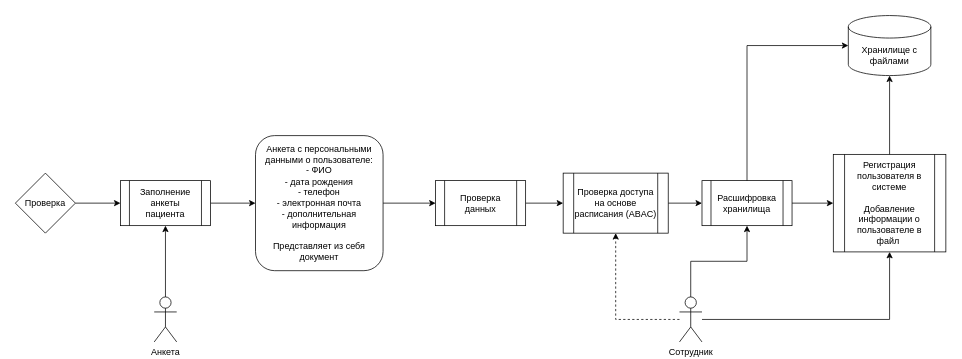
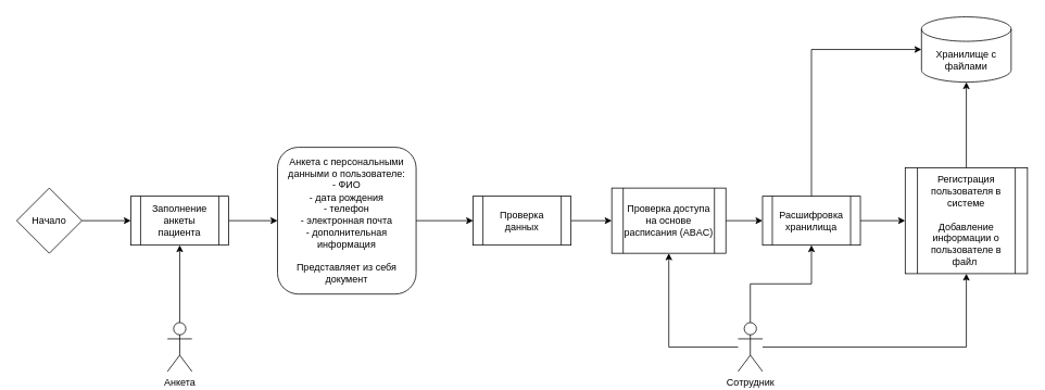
  <mxCell id="0" />
  <mxCell id="1" parent="0" />
  <mxCell id="2" style="edgeStyle=orthogonalEdgeStyle;rounded=0;orthogonalLoop=1;jettySize=auto;html=1;exitX=1;exitY=0.5;exitDx=0;exitDy=0;entryX=0;entryY=0.5;entryDx=0;entryDy=0;" edge="1" parent="1" source="14" target="16"><mxGeometry relative="1" as="geometry"><mxPoint x="440" y="90" as="sourcePoint" /></mxGeometry></mxCell>
  <mxCell id="3" style="edgeStyle=orthogonalEdgeStyle;rounded=0;orthogonalLoop=1;jettySize=auto;html=1;entryX=0;entryY=0.5;entryDx=0;entryDy=0;" edge="1" parent="1" source="4" target="20"><mxGeometry relative="1" as="geometry" /></mxCell>
  <mxCell id="4" value="Проверка данных" style="shape=process;whiteSpace=wrap;html=1;backgroundOutline=1;" vertex="1" parent="1"><mxGeometry x="580" y="240" width="120" height="60" as="geometry" /></mxCell>
  <mxCell id="5" style="edgeStyle=orthogonalEdgeStyle;rounded=0;orthogonalLoop=1;jettySize=auto;html=1;entryX=0.5;entryY=1;entryDx=0;entryDy=0;" edge="1" parent="1" source="6" target="14"><mxGeometry relative="1" as="geometry"><mxPoint x="300" y="415" as="targetPoint" /></mxGeometry></mxCell>
  <mxCell id="6" value="Анкета" style="shape=umlActor;verticalLabelPosition=bottom;verticalAlign=top;html=1;outlineConnect=0;" vertex="1" parent="1"><mxGeometry x="205" y="395" width="30" height="60" as="geometry" /></mxCell>
  <mxCell id="7" style="edgeStyle=orthogonalEdgeStyle;rounded=0;orthogonalLoop=1;jettySize=auto;html=1;" edge="1" parent="1" source="10" target="22"><mxGeometry relative="1" as="geometry" /></mxCell>
  <mxCell id="8" style="edgeStyle=orthogonalEdgeStyle;rounded=0;orthogonalLoop=1;jettySize=auto;html=1;" edge="1" parent="1" source="10" target="11"><mxGeometry relative="1" as="geometry" /></mxCell>
- <mxCell id="9" style="edgeStyle=orthogonalEdgeStyle;rounded=0;orthogonalLoop=1;jettySize=auto;html=1;entryX=0.5;entryY=1;entryDx=0;entryDy=0;dashed=1;" edge="1" parent="1" source="10" target="20"><mxGeometry relative="1" as="geometry" /></mxCell>
+ <mxCell id="9" style="edgeStyle=orthogonalEdgeStyle;rounded=0;orthogonalLoop=1;jettySize=auto;html=1;entryX=0.5;entryY=1;entryDx=0;entryDy=0;" edge="1" parent="1" source="10" target="20"><mxGeometry relative="1" as="geometry" /></mxCell>
  <mxCell id="10" value="&lt;span style=&quot;text-wrap-mode: wrap;&quot;&gt;Сотрудник ресепшена&lt;/span&gt;" style="shape=umlActor;verticalLabelPosition=bottom;verticalAlign=top;html=1;outlineConnect=0;" vertex="1" parent="1"><mxGeometry x="905" y="395" width="30" height="60" as="geometry" /></mxCell>
  <mxCell id="11" value="Регистрация пользователя в системе&lt;br&gt;&lt;br&gt;Добавление информации о пользователе в файл&amp;nbsp;" style="shape=process;whiteSpace=wrap;html=1;backgroundOutline=1;" vertex="1" parent="1"><mxGeometry x="1110" y="205" width="150" height="130" as="geometry" /></mxCell>
  <mxCell id="12" value="Хранилище с файлами" style="shape=cylinder3;whiteSpace=wrap;html=1;boundedLbl=1;backgroundOutline=1;size=15;" vertex="1" parent="1"><mxGeometry x="1130" y="20" width="110" height="80" as="geometry" /></mxCell>
  <mxCell id="13" style="edgeStyle=orthogonalEdgeStyle;rounded=0;orthogonalLoop=1;jettySize=auto;html=1;entryX=0.5;entryY=1;entryDx=0;entryDy=0;entryPerimeter=0;" edge="1" parent="1" source="11" target="12"><mxGeometry relative="1" as="geometry" /></mxCell>
  <mxCell id="14" value="Заполнение анкеты пациента" style="shape=process;whiteSpace=wrap;html=1;backgroundOutline=1;" vertex="1" parent="1"><mxGeometry x="160" y="240" width="120" height="60" as="geometry" /></mxCell>
  <mxCell id="15" style="edgeStyle=orthogonalEdgeStyle;rounded=0;orthogonalLoop=1;jettySize=auto;html=1;entryX=0;entryY=0.5;entryDx=0;entryDy=0;" edge="1" parent="1" source="16" target="4"><mxGeometry relative="1" as="geometry"><mxPoint x="640" y="300" as="targetPoint" /></mxGeometry></mxCell>
  <mxCell id="16" value="Анкета с персональными данными о пользователе:&lt;br&gt;- ФИО&lt;br&gt;-&amp;nbsp;дата рождения&lt;br&gt;- телефон&lt;br&gt;- электронная почта&lt;br&gt;- дополнительная информация&lt;br&gt;&lt;br&gt;Представляет из себя документ" style="rounded=1;whiteSpace=wrap;html=1;" vertex="1" parent="1"><mxGeometry x="340" y="180" width="170" height="180" as="geometry" /></mxCell>
  <mxCell id="17" style="edgeStyle=orthogonalEdgeStyle;rounded=0;orthogonalLoop=1;jettySize=auto;html=1;entryX=0;entryY=0.5;entryDx=0;entryDy=0;" edge="1" parent="1" source="18" target="14"><mxGeometry relative="1" as="geometry" /></mxCell>
- <mxCell id="18" value="Проверка" style="rhombus;whiteSpace=wrap;html=1;" vertex="1" parent="1"><mxGeometry x="20" y="230" width="80" height="80" as="geometry" /></mxCell>
+ <mxCell id="18" value="Начало" style="rhombus;whiteSpace=wrap;html=1;" vertex="1" parent="1"><mxGeometry x="20" y="230" width="80" height="80" as="geometry" /></mxCell>
  <mxCell id="19" value="" style="edgeStyle=orthogonalEdgeStyle;rounded=0;orthogonalLoop=1;jettySize=auto;html=1;entryX=0;entryY=0.5;entryDx=0;entryDy=0;" edge="1" parent="1" source="20" target="22"><mxGeometry relative="1" as="geometry" /></mxCell>
  <mxCell id="20" value="Проверка доступа на основе расписания (ABAC)" style="shape=process;whiteSpace=wrap;html=1;backgroundOutline=1;" vertex="1" parent="1"><mxGeometry x="750" y="230" width="140" height="80" as="geometry" /></mxCell>
  <mxCell id="21" value="" style="edgeStyle=orthogonalEdgeStyle;rounded=0;orthogonalLoop=1;jettySize=auto;html=1;" edge="1" parent="1" source="22" target="11"><mxGeometry relative="1" as="geometry" /></mxCell>
  <mxCell id="22" value="Расшифровка хранилища" style="shape=process;whiteSpace=wrap;html=1;backgroundOutline=1;" vertex="1" parent="1"><mxGeometry x="935" y="240" width="120" height="60" as="geometry" /></mxCell>
  <mxCell id="23" style="edgeStyle=orthogonalEdgeStyle;rounded=0;orthogonalLoop=1;jettySize=auto;html=1;entryX=0;entryY=0.5;entryDx=0;entryDy=0;entryPerimeter=0;exitX=0.5;exitY=0;exitDx=0;exitDy=0;" edge="1" parent="1" source="22" target="12"><mxGeometry relative="1" as="geometry" /></mxCell>
